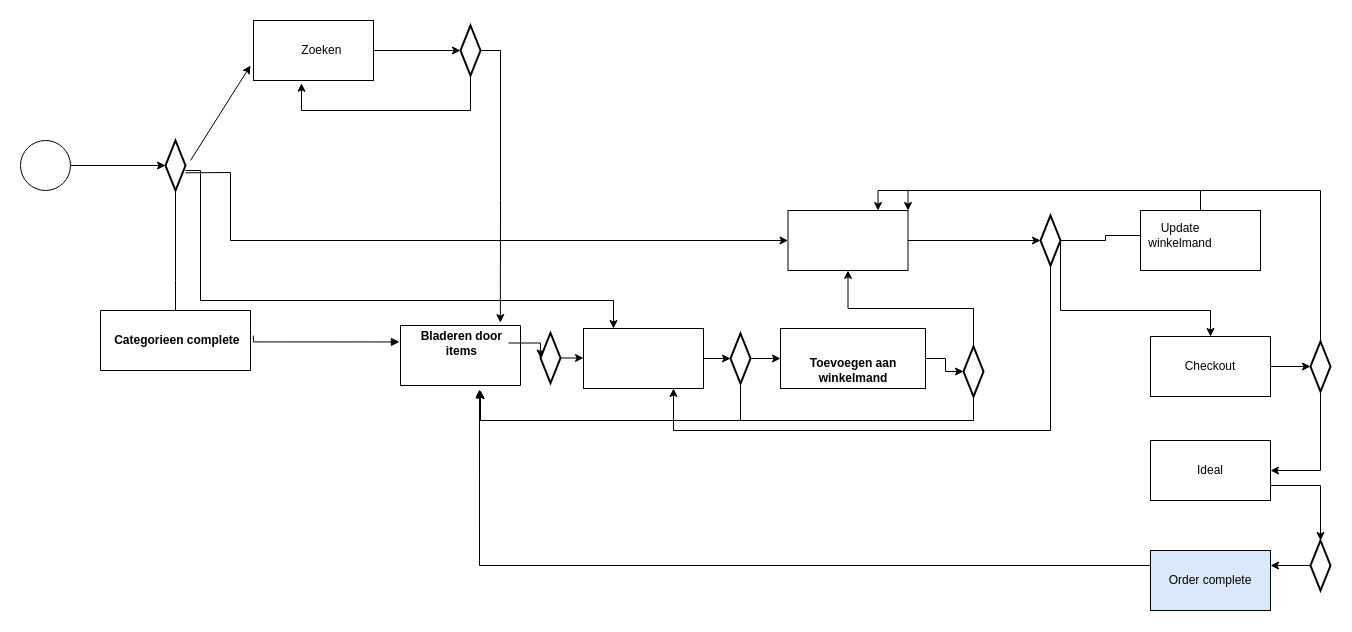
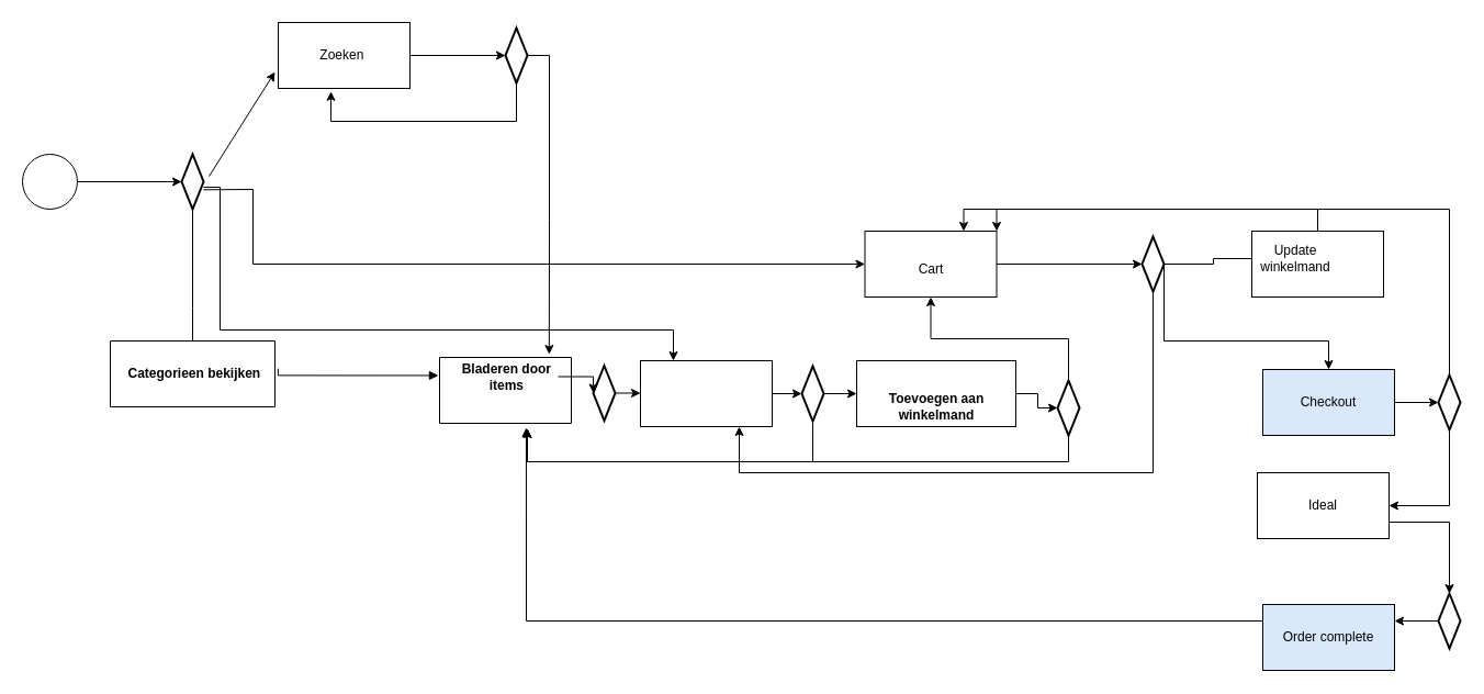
  <mxCell id="0" />
  <mxCell id="1" parent="0" />
  <mxCell id="2" value="" style="edgeStyle=orthogonalEdgeStyle;rounded=0;orthogonalLoop=1;jettySize=auto;html=1;" parent="1" source="13" target="8" edge="1"><mxGeometry relative="1" as="geometry"><Array as="points"><mxPoint x="175" y="280" /><mxPoint x="175" y="280" /></Array></mxGeometry></mxCell>
  <mxCell id="3" value="" style="ellipse;whiteSpace=wrap;html=1;aspect=fixed;" parent="1" vertex="1"><mxGeometry x="20" y="140" width="50" height="50" as="geometry" /></mxCell>
  <mxCell id="4" value="" style="endArrow=block;endFill=1;html=1;edgeStyle=orthogonalEdgeStyle;align=left;verticalAlign=top;rounded=0;entryX=-0.009;entryY=0.274;entryDx=0;entryDy=0;entryPerimeter=0;exitX=0.999;exitY=0.338;exitDx=0;exitDy=0;exitPerimeter=0;" parent="1" source="8" target="5" edge="1"><mxGeometry x="-1" relative="1" as="geometry"><mxPoint x="260" y="339.5" as="sourcePoint" /><mxPoint x="320" y="339.5" as="targetPoint" /><Array as="points"><mxPoint x="253" y="341" /></Array></mxGeometry></mxCell>
  <mxCell id="5" value="" style="verticalLabelPosition=bottom;verticalAlign=middle;html=1;shape=mxgraph.basic.rect;fillColor2=none;strokeWidth=1;size=20;indent=5;align=left;" parent="1" vertex="1"><mxGeometry x="400" y="325" width="120" height="60" as="geometry" /></mxCell>
  <mxCell id="6" value="&lt;b&gt;Bladeren door&amp;nbsp; items&amp;nbsp;&lt;/b&gt;" style="text;html=1;strokeColor=none;fillColor=none;align=center;verticalAlign=middle;whiteSpace=wrap;rounded=0;" parent="1" vertex="1"><mxGeometry x="418" y="327.5" width="90" height="30" as="geometry" /></mxCell>
  <mxCell id="7" value="" style="verticalLabelPosition=bottom;verticalAlign=middle;html=1;shape=mxgraph.basic.rect;fillColor2=none;strokeWidth=1;size=20;indent=5;align=left;" parent="1" vertex="1"><mxGeometry x="100" y="310" width="150" height="60" as="geometry" /></mxCell>
- <mxCell id="8" value="&lt;b&gt;Categorieen complete&amp;nbsp;&lt;/b&gt;" style="text;html=1;align=center;verticalAlign=middle;resizable=0;points=[];autosize=1;strokeColor=none;fillColor=none;" parent="1" vertex="1"><mxGeometry x="103" y="325" width="150" height="30" as="geometry" /></mxCell>
+ <mxCell id="8" value="&lt;b&gt;Categorieen bekijken&amp;nbsp;&lt;/b&gt;" style="text;html=1;align=center;verticalAlign=middle;resizable=0;points=[];autosize=1;strokeColor=none;fillColor=none;" parent="1" vertex="1"><mxGeometry x="103" y="325" width="150" height="30" as="geometry" /></mxCell>
  <mxCell id="9" value="" style="rounded=0;whiteSpace=wrap;html=1;" parent="1" vertex="1"><mxGeometry x="780" y="328" width="145" height="60" as="geometry" /></mxCell>
  <mxCell id="10" value="&lt;b style=&quot;&quot;&gt;Toevoegen aan winkelmand&lt;/b&gt;" style="text;html=1;strokeColor=none;fillColor=none;align=center;verticalAlign=middle;whiteSpace=wrap;rounded=0;" parent="1" vertex="1"><mxGeometry x="797.5" y="355" width="110" height="30" as="geometry" /></mxCell>
  <mxCell id="11" value="" style="edgeStyle=orthogonalEdgeStyle;rounded=0;orthogonalLoop=1;jettySize=auto;html=1;" parent="1" source="3" target="13" edge="1"><mxGeometry relative="1" as="geometry"><mxPoint x="70" y="165" as="sourcePoint" /><mxPoint x="175" y="265" as="targetPoint" /></mxGeometry></mxCell>
  <mxCell id="12" value="" style="edgeStyle=orthogonalEdgeStyle;rounded=0;orthogonalLoop=1;jettySize=auto;html=1;entryX=0.25;entryY=0;entryDx=0;entryDy=0;" parent="1" source="13" target="21" edge="1"><mxGeometry relative="1" as="geometry"><mxPoint x="310" y="150" as="targetPoint" /><Array as="points"><mxPoint x="200" y="170" /><mxPoint x="200" y="300" /><mxPoint x="613" y="300" /></Array></mxGeometry></mxCell>
  <mxCell id="13" value="" style="strokeWidth=2;html=1;shape=mxgraph.flowchart.decision;whiteSpace=wrap;" parent="1" vertex="1"><mxGeometry x="165" y="140" width="20" height="50" as="geometry" /></mxCell>
  <mxCell id="14" value="" style="rounded=0;whiteSpace=wrap;html=1;" parent="1" vertex="1"><mxGeometry x="253" y="20" width="120" height="60" as="geometry" /></mxCell>
- <mxCell id="15" value="Zoeken&amp;nbsp;" style="text;html=1;strokeColor=none;fillColor=none;align=center;verticalAlign=middle;whiteSpace=wrap;rounded=0;" parent="1" vertex="1"><mxGeometry x="293" y="35" width="60" height="30" as="geometry" /></mxCell>
+ <mxCell id="15" value="Zoeken&amp;nbsp;" style="text;html=1;strokeColor=none;fillColor=none;align=center;verticalAlign=middle;whiteSpace=wrap;rounded=0;" parent="1" vertex="1"><mxGeometry x="283" y="35" width="60" height="30" as="geometry" /></mxCell>
  <mxCell id="16" value="" style="edgeStyle=orthogonalEdgeStyle;rounded=0;orthogonalLoop=1;jettySize=auto;html=1;" parent="1" source="17" target="36" edge="1"><mxGeometry relative="1" as="geometry" /></mxCell>
  <mxCell id="17" value="" style="rounded=0;whiteSpace=wrap;html=1;" parent="1" vertex="1"><mxGeometry x="787.5" y="210" width="120" height="60" as="geometry" /></mxCell>
+ <mxCell id="18" value="Cart" style="text;html=1;strokeColor=none;fillColor=none;align=center;verticalAlign=middle;whiteSpace=wrap;rounded=0;" parent="1" vertex="1"><mxGeometry x="817.5" y="230" width="60" height="30" as="geometry" /></mxCell>
  <mxCell id="19" value="" style="endArrow=classic;html=1;rounded=0;entryX=0;entryY=0.5;entryDx=0;entryDy=0;exitX=0.992;exitY=0.646;exitDx=0;exitDy=0;exitPerimeter=0;" parent="1" source="13" target="17" edge="1"><mxGeometry width="50" height="50" relative="1" as="geometry"><mxPoint x="190" y="240" as="sourcePoint" /><mxPoint x="240" y="190" as="targetPoint" /><Array as="points"><mxPoint x="230" y="172" /><mxPoint x="230" y="240" /></Array></mxGeometry></mxCell>
  <mxCell id="20" value="" style="endArrow=classic;html=1;rounded=0;entryX=0;entryY=0.5;entryDx=0;entryDy=0;" parent="1" edge="1"><mxGeometry width="50" height="50" relative="1" as="geometry"><mxPoint x="190" y="160" as="sourcePoint" /><mxPoint x="250" y="65" as="targetPoint" /></mxGeometry></mxCell>
  <mxCell id="21" value="" style="rounded=0;whiteSpace=wrap;html=1;" parent="1" vertex="1"><mxGeometry x="583" y="328" width="120" height="60" as="geometry" /></mxCell>
  <mxCell id="22" style="edgeStyle=orthogonalEdgeStyle;rounded=0;orthogonalLoop=1;jettySize=auto;html=1;exitX=1;exitY=0.5;exitDx=0;exitDy=0;exitPerimeter=0;entryX=0;entryY=0.5;entryDx=0;entryDy=0;" parent="1" source="23" target="21" edge="1"><mxGeometry relative="1" as="geometry" /></mxCell>
  <mxCell id="23" value="" style="strokeWidth=2;html=1;shape=mxgraph.flowchart.decision;whiteSpace=wrap;" parent="1" vertex="1"><mxGeometry x="540" y="332.5" width="20" height="50" as="geometry" /></mxCell>
  <mxCell id="24" value="" style="edgeStyle=orthogonalEdgeStyle;rounded=0;orthogonalLoop=1;jettySize=auto;html=1;" parent="1" source="21" target="26" edge="1"><mxGeometry relative="1" as="geometry"><mxPoint x="640" y="385" as="sourcePoint" /><mxPoint x="640" y="475" as="targetPoint" /><Array as="points" /></mxGeometry></mxCell>
  <mxCell id="25" style="edgeStyle=orthogonalEdgeStyle;rounded=0;orthogonalLoop=1;jettySize=auto;html=1;exitX=1;exitY=0.5;exitDx=0;exitDy=0;exitPerimeter=0;entryX=0;entryY=0.5;entryDx=0;entryDy=0;" parent="1" source="26" target="9" edge="1"><mxGeometry relative="1" as="geometry" /></mxCell>
  <mxCell id="26" value="" style="strokeWidth=2;html=1;shape=mxgraph.flowchart.decision;whiteSpace=wrap;" parent="1" vertex="1"><mxGeometry x="730" y="333" width="20" height="50" as="geometry" /></mxCell>
  <mxCell id="27" value="" style="endArrow=classic;html=1;rounded=0;exitX=0.5;exitY=1;exitDx=0;exitDy=0;exitPerimeter=0;" parent="1" source="26" edge="1"><mxGeometry width="50" height="50" relative="1" as="geometry"><mxPoint x="320" y="440" as="sourcePoint" /><mxPoint x="480" y="390" as="targetPoint" /><Array as="points"><mxPoint x="740" y="420" /><mxPoint x="480" y="420" /></Array></mxGeometry></mxCell>
  <mxCell id="28" style="edgeStyle=orthogonalEdgeStyle;rounded=0;orthogonalLoop=1;jettySize=auto;html=1;exitX=1;exitY=0.5;exitDx=0;exitDy=0;entryX=0;entryY=0.5;entryDx=0;entryDy=0;entryPerimeter=0;" parent="1" source="6" target="23" edge="1"><mxGeometry relative="1" as="geometry" /></mxCell>
  <mxCell id="29" style="edgeStyle=orthogonalEdgeStyle;rounded=0;orthogonalLoop=1;jettySize=auto;html=1;exitX=0.5;exitY=0;exitDx=0;exitDy=0;exitPerimeter=0;entryX=0.5;entryY=1;entryDx=0;entryDy=0;" parent="1" source="30" target="17" edge="1"><mxGeometry relative="1" as="geometry" /></mxCell>
  <mxCell id="30" value="" style="strokeWidth=2;html=1;shape=mxgraph.flowchart.decision;whiteSpace=wrap;" parent="1" vertex="1"><mxGeometry x="963" y="346" width="20" height="50" as="geometry" /></mxCell>
  <mxCell id="31" style="edgeStyle=orthogonalEdgeStyle;rounded=0;orthogonalLoop=1;jettySize=auto;html=1;exitX=1;exitY=0.5;exitDx=0;exitDy=0;entryX=0;entryY=0.5;entryDx=0;entryDy=0;entryPerimeter=0;" parent="1" source="9" target="30" edge="1"><mxGeometry relative="1" as="geometry" /></mxCell>
  <mxCell id="32" style="edgeStyle=orthogonalEdgeStyle;rounded=0;orthogonalLoop=1;jettySize=auto;html=1;exitX=0.5;exitY=1;exitDx=0;exitDy=0;exitPerimeter=0;entryX=0.667;entryY=1.083;entryDx=0;entryDy=0;entryPerimeter=0;" parent="1" source="30" target="5" edge="1"><mxGeometry relative="1" as="geometry"><Array as="points"><mxPoint x="973" y="420" /><mxPoint x="480" y="420" /></Array></mxGeometry></mxCell>
  <mxCell id="33" style="edgeStyle=orthogonalEdgeStyle;rounded=0;orthogonalLoop=1;jettySize=auto;html=1;entryX=0.75;entryY=1;entryDx=0;entryDy=0;" parent="1" source="36" target="21" edge="1"><mxGeometry relative="1" as="geometry"><Array as="points"><mxPoint x="1050" y="430" /><mxPoint x="673" y="430" /></Array></mxGeometry></mxCell>
  <mxCell id="34" value="" style="edgeStyle=orthogonalEdgeStyle;rounded=0;orthogonalLoop=1;jettySize=auto;html=1;" parent="1" source="36" target="39" edge="1"><mxGeometry relative="1" as="geometry" /></mxCell>
  <mxCell id="35" style="edgeStyle=orthogonalEdgeStyle;rounded=0;orthogonalLoop=1;jettySize=auto;html=1;exitX=1;exitY=0.5;exitDx=0;exitDy=0;exitPerimeter=0;" edge="1" parent="1" source="36" target="45"><mxGeometry relative="1" as="geometry"><Array as="points"><mxPoint x="1060" y="310" /><mxPoint x="1210" y="310" /></Array></mxGeometry></mxCell>
  <mxCell id="36" value="" style="strokeWidth=2;html=1;shape=mxgraph.flowchart.decision;whiteSpace=wrap;" parent="1" vertex="1"><mxGeometry x="1040" y="215" width="20" height="50" as="geometry" /></mxCell>
  <mxCell id="37" style="edgeStyle=orthogonalEdgeStyle;rounded=0;orthogonalLoop=1;jettySize=auto;html=1;exitX=0.5;exitY=0;exitDx=0;exitDy=0;entryX=1;entryY=0;entryDx=0;entryDy=0;" parent="1" source="38" target="17" edge="1"><mxGeometry relative="1" as="geometry" /></mxCell>
  <mxCell id="38" value="" style="rounded=0;whiteSpace=wrap;html=1;" parent="1" vertex="1"><mxGeometry x="1140" y="210" width="120" height="60" as="geometry" /></mxCell>
  <mxCell id="39" value="Update winkelmand" style="text;html=1;strokeColor=none;fillColor=none;align=center;verticalAlign=middle;whiteSpace=wrap;rounded=0;" parent="1" vertex="1"><mxGeometry x="1150" y="220" width="60" height="30" as="geometry" /></mxCell>
  <mxCell id="40" value="" style="strokeWidth=2;html=1;shape=mxgraph.flowchart.decision;whiteSpace=wrap;" parent="1" vertex="1"><mxGeometry x="460" y="25" width="20" height="50" as="geometry" /></mxCell>
  <mxCell id="41" style="edgeStyle=orthogonalEdgeStyle;rounded=0;orthogonalLoop=1;jettySize=auto;html=1;exitX=1;exitY=0.5;exitDx=0;exitDy=0;entryX=0;entryY=0.5;entryDx=0;entryDy=0;entryPerimeter=0;" parent="1" source="14" target="40" edge="1"><mxGeometry relative="1" as="geometry" /></mxCell>
  <mxCell id="42" style="edgeStyle=orthogonalEdgeStyle;rounded=0;orthogonalLoop=1;jettySize=auto;html=1;exitX=1;exitY=0.5;exitDx=0;exitDy=0;exitPerimeter=0;entryX=0.832;entryY=-0.048;entryDx=0;entryDy=0;entryPerimeter=0;" parent="1" source="40" target="5" edge="1"><mxGeometry relative="1" as="geometry" /></mxCell>
  <mxCell id="43" style="edgeStyle=orthogonalEdgeStyle;rounded=0;orthogonalLoop=1;jettySize=auto;html=1;exitX=0.5;exitY=1;exitDx=0;exitDy=0;exitPerimeter=0;entryX=0.4;entryY=1.046;entryDx=0;entryDy=0;entryPerimeter=0;" parent="1" source="40" target="14" edge="1"><mxGeometry relative="1" as="geometry"><Array as="points"><mxPoint x="470" y="110" /><mxPoint x="301" y="110" /></Array></mxGeometry></mxCell>
  <mxCell id="44" value="" style="edgeStyle=orthogonalEdgeStyle;rounded=0;orthogonalLoop=1;jettySize=auto;html=1;entryX=0;entryY=0.5;entryDx=0;entryDy=0;entryPerimeter=0;" edge="1" parent="1" source="45" target="49"><mxGeometry relative="1" as="geometry" /></mxCell>
- <mxCell id="45" value="Checkout" style="rounded=0;whiteSpace=wrap;html=1;" vertex="1" parent="1"><mxGeometry x="1150" y="336" width="120" height="60" as="geometry" /></mxCell>
- <mxCell id="46" value="Ideal" style="rounded=0;whiteSpace=wrap;html=1;" vertex="1" parent="1"><mxGeometry x="1150" y="440" width="120" height="60" as="geometry" /></mxCell>
+ <mxCell id="45" value="Checkout" style="rounded=0;whiteSpace=wrap;html=1;fillColor=#dae8fc;" vertex="1" parent="1"><mxGeometry x="1150" y="336" width="120" height="60" as="geometry" /></mxCell>
+ <mxCell id="46" value="Ideal" style="rounded=0;whiteSpace=wrap;html=1;" vertex="1" parent="1"><mxGeometry x="1145" y="430" width="120" height="60" as="geometry" /></mxCell>
  <mxCell id="47" style="edgeStyle=orthogonalEdgeStyle;rounded=0;orthogonalLoop=1;jettySize=auto;html=1;exitX=0.5;exitY=0;exitDx=0;exitDy=0;exitPerimeter=0;entryX=0.75;entryY=0;entryDx=0;entryDy=0;" edge="1" parent="1" source="49" target="17"><mxGeometry relative="1" as="geometry"><mxPoint x="950" y="-110" as="targetPoint" /></mxGeometry></mxCell>
  <mxCell id="48" style="edgeStyle=orthogonalEdgeStyle;rounded=0;orthogonalLoop=1;jettySize=auto;html=1;exitX=0.5;exitY=1;exitDx=0;exitDy=0;exitPerimeter=0;entryX=1;entryY=0.5;entryDx=0;entryDy=0;" edge="1" parent="1" source="49" target="46"><mxGeometry relative="1" as="geometry" /></mxCell>
  <mxCell id="49" value="" style="strokeWidth=2;html=1;shape=mxgraph.flowchart.decision;whiteSpace=wrap;" vertex="1" parent="1"><mxGeometry x="1310" y="341" width="20" height="50" as="geometry" /></mxCell>
  <mxCell id="50" value="Order complete" style="rounded=0;whiteSpace=wrap;html=1;fillColor=#dae8fc;" vertex="1" parent="1"><mxGeometry x="1150" y="550" width="120" height="60" as="geometry" /></mxCell>
  <mxCell id="51" style="edgeStyle=orthogonalEdgeStyle;rounded=0;orthogonalLoop=1;jettySize=auto;html=1;exitX=0;exitY=0.5;exitDx=0;exitDy=0;exitPerimeter=0;entryX=1;entryY=0.25;entryDx=0;entryDy=0;" edge="1" parent="1" source="52" target="50"><mxGeometry relative="1" as="geometry" /></mxCell>
  <mxCell id="52" value="" style="strokeWidth=2;html=1;shape=mxgraph.flowchart.decision;whiteSpace=wrap;" vertex="1" parent="1"><mxGeometry x="1310" y="540" width="20" height="50" as="geometry" /></mxCell>
  <mxCell id="53" style="edgeStyle=orthogonalEdgeStyle;rounded=0;orthogonalLoop=1;jettySize=auto;html=1;exitX=1;exitY=0.75;exitDx=0;exitDy=0;entryX=0.5;entryY=0;entryDx=0;entryDy=0;entryPerimeter=0;" edge="1" parent="1" source="46" target="52"><mxGeometry relative="1" as="geometry" /></mxCell>
  <mxCell id="54" style="edgeStyle=orthogonalEdgeStyle;rounded=0;orthogonalLoop=1;jettySize=auto;html=1;exitX=0;exitY=0.25;exitDx=0;exitDy=0;entryX=0.658;entryY=1.067;entryDx=0;entryDy=0;entryPerimeter=0;" edge="1" parent="1" source="50" target="5"><mxGeometry relative="1" as="geometry" /></mxCell>
